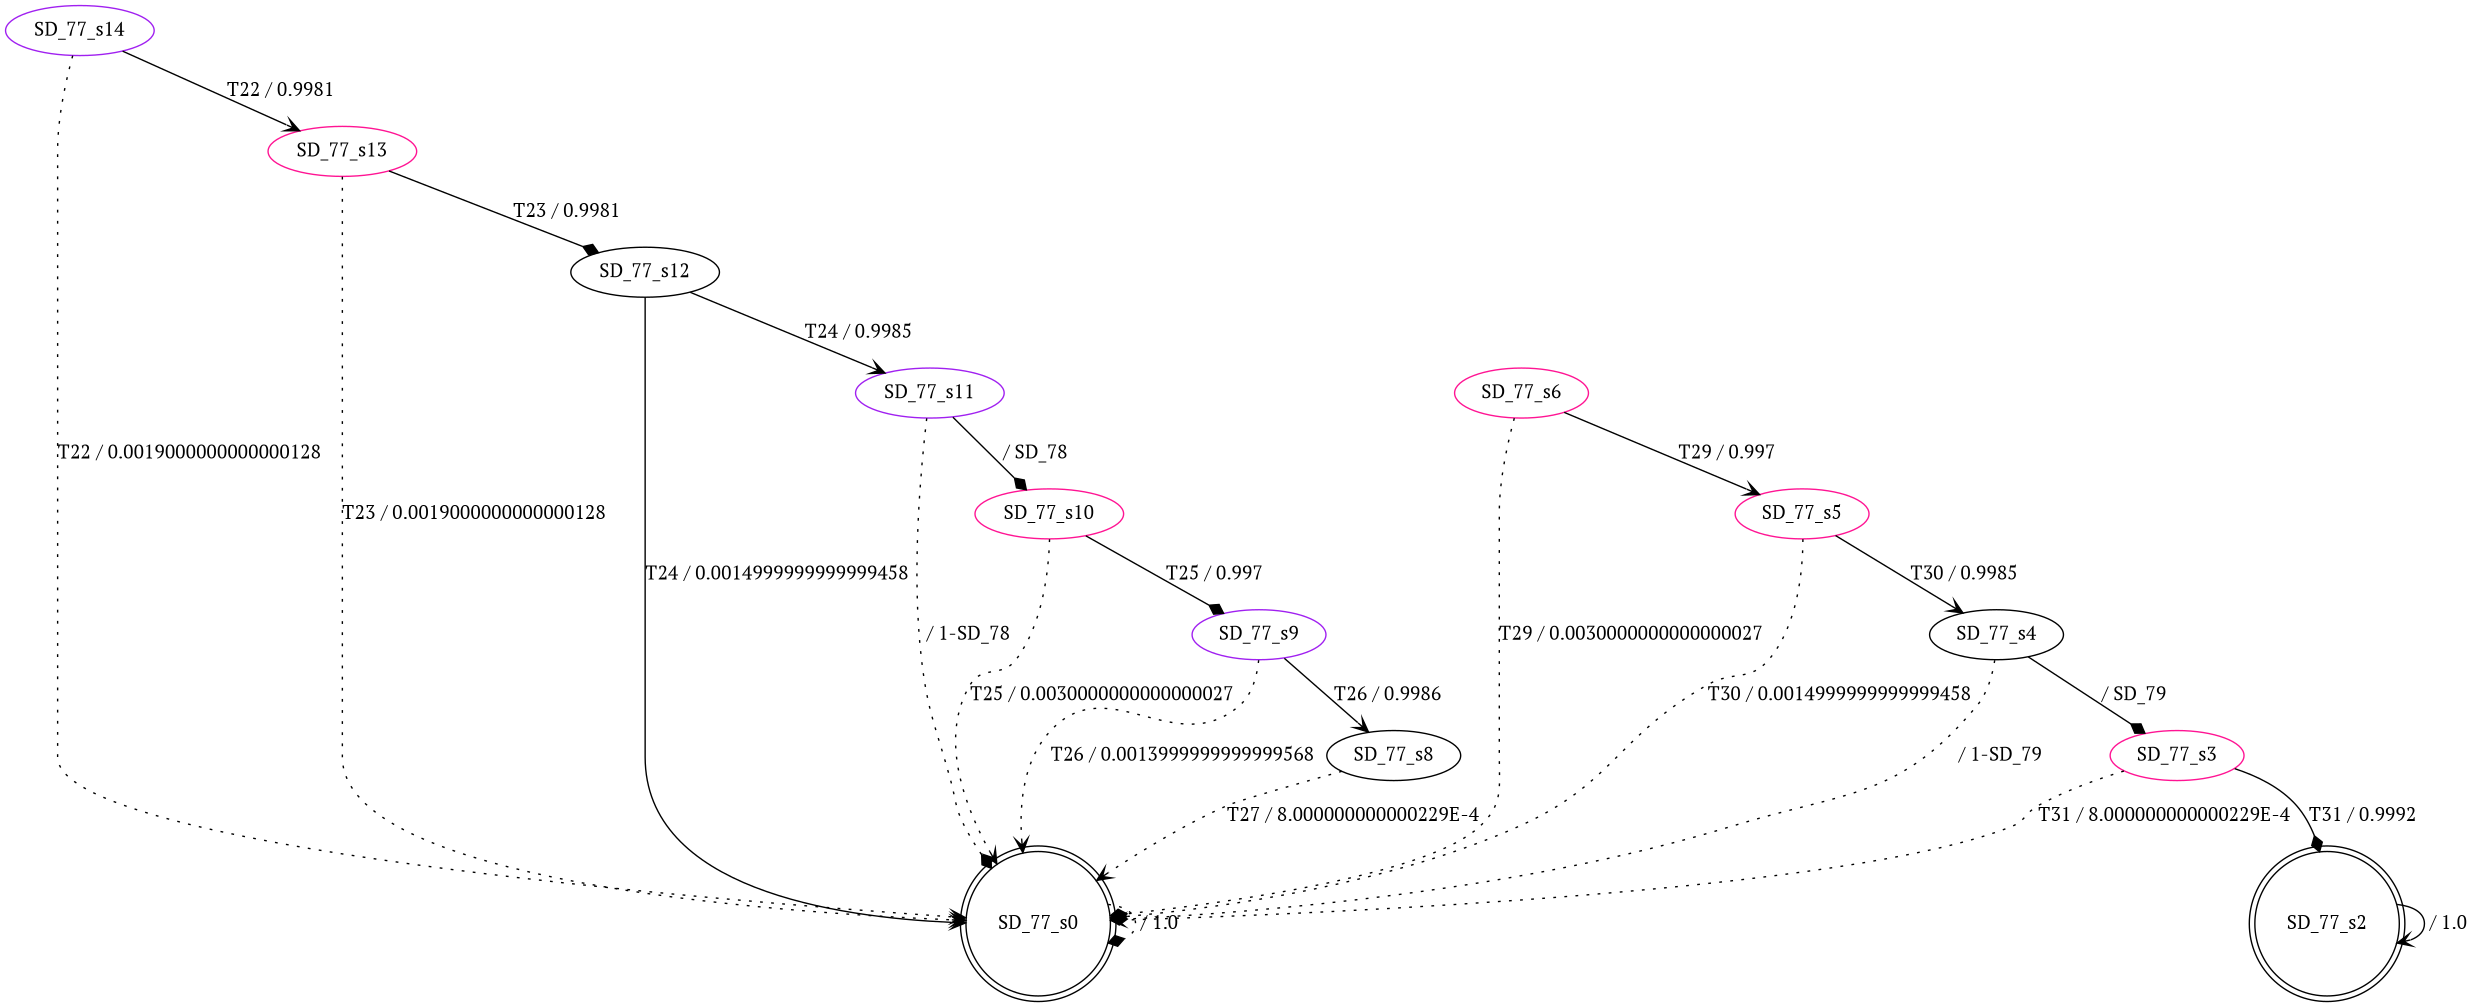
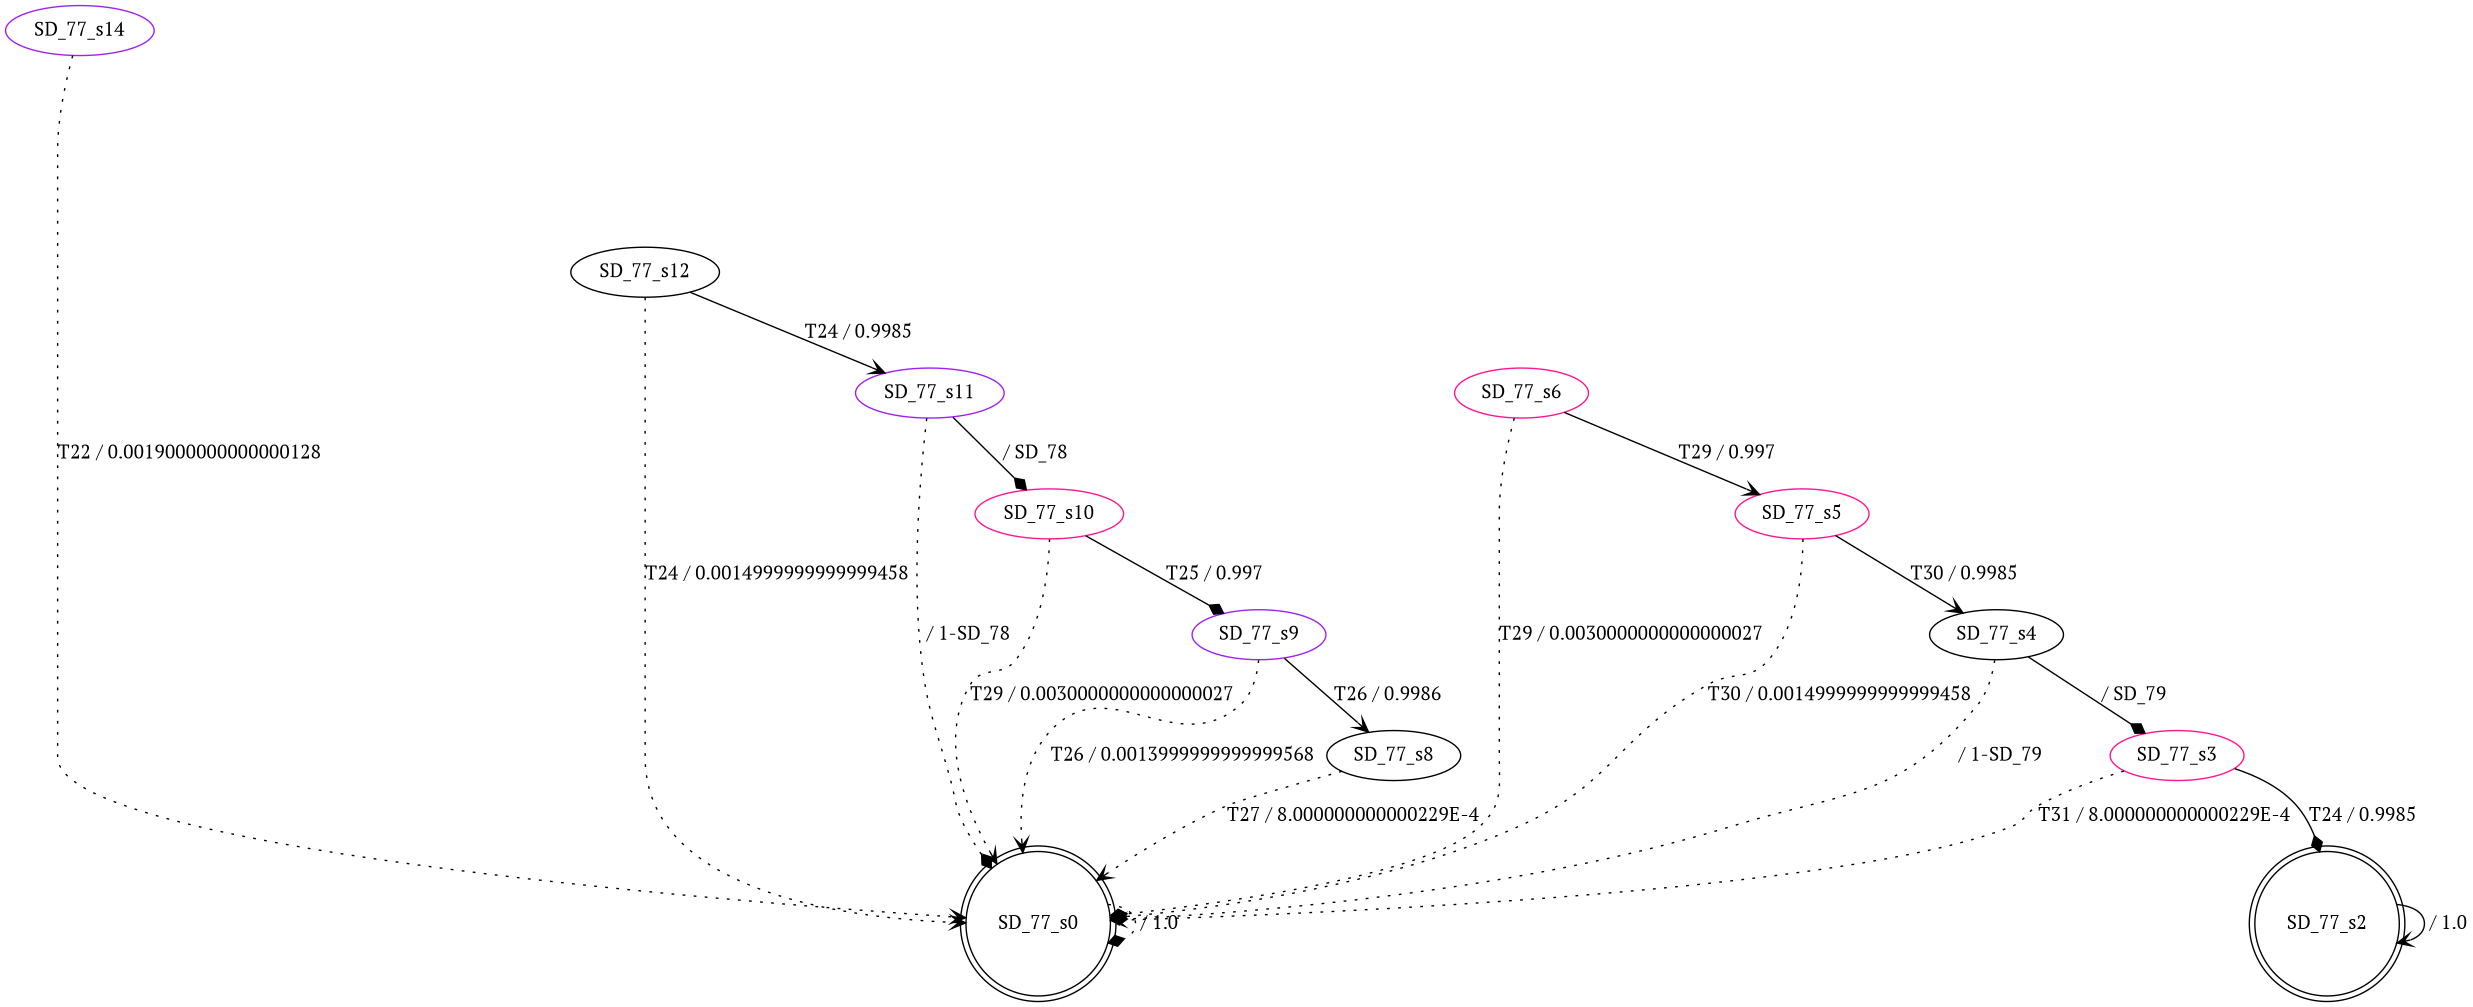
  digraph {
    fontname="PT Serif"
    node [color=black fontname="PT Serif"]
    edge [arrowhead=vee fontname="PT Serif" style=dotted]
    n1 [label=SD_77_s0 shape=doublecircle]
    n2 [color=purple label=SD_77_s14]
-   n3 [color=deeppink label=SD_77_s13]
    n4 [label=SD_77_s2 shape=doublecircle]
    n5 [color=deeppink label=SD_77_s3]
    n6 [label=SD_77_s4]
    n7 [color=deeppink label=SD_77_s5]
    n8 [color=deeppink label=SD_77_s6]
    n9 [label=SD_77_s8]
    n10 [color=purple label=SD_77_s9]
    n11 [color=deeppink label=SD_77_s10]
    n12 [color=purple label=SD_77_s11]
    n13 [label=SD_77_s12]
    n1 -> n1 [arrowhead=diamond label=" / 1.0"]
    n2 -> n1 [label="T22 / 0.0019000000000000128"]
-   n2 -> n3 [label="T22 / 0.9981" style=""]
-   n3 -> n1 [label="T23 / 0.0019000000000000128"]
-   n3 -> n13 [arrowhead=diamond label="T23 / 0.9981" style=""]
    n4 -> n4 [label=" / 1.0" style=""]
    n5 -> n1 [label="T31 / 8.000000000000229E-4"]
-   n5 -> n4 [arrowhead=diamond label="T31 / 0.9992" style=""]
+   n5 -> n4 [arrowhead=diamond label="T24 / 0.9985" style=""]
    n6 -> n1 [arrowhead=diamond label=" / 1-SD_79"]
    n6 -> n5 [arrowhead=diamond label=" / SD_79" style=""]
    n7 -> n1 [arrowhead=diamond label="T30 / 0.0014999999999999458"]
    n7 -> n6 [label="T30 / 0.9985" style=""]
    n8 -> n1 [arrowhead=diamond label="T29 / 0.0030000000000000027"]
    n8 -> n7 [label="T29 / 0.997" style=""]
    n9 -> n1 [label="T27 / 8.000000000000229E-4"]
    n10 -> n1 [label="T26 / 0.0013999999999999568"]
    n10 -> n9 [label="T26 / 0.9986" style=""]
-   n11 -> n1 [label="T25 / 0.0030000000000000027"]
+   n11 -> n1 [label="T29 / 0.0030000000000000027"]
    n11 -> n10 [arrowhead=diamond label="T25 / 0.997" style=""]
    n12 -> n1 [arrowhead=diamond label=" / 1-SD_78"]
    n12 -> n11 [arrowhead=diamond label=" / SD_78" style=""]
-   n13 -> n1 [label="T24 / 0.0014999999999999458" style=solid]
+   n13 -> n1 [label="T24 / 0.0014999999999999458"]
    n13 -> n12 [label="T24 / 0.9985" style=""]
  }
